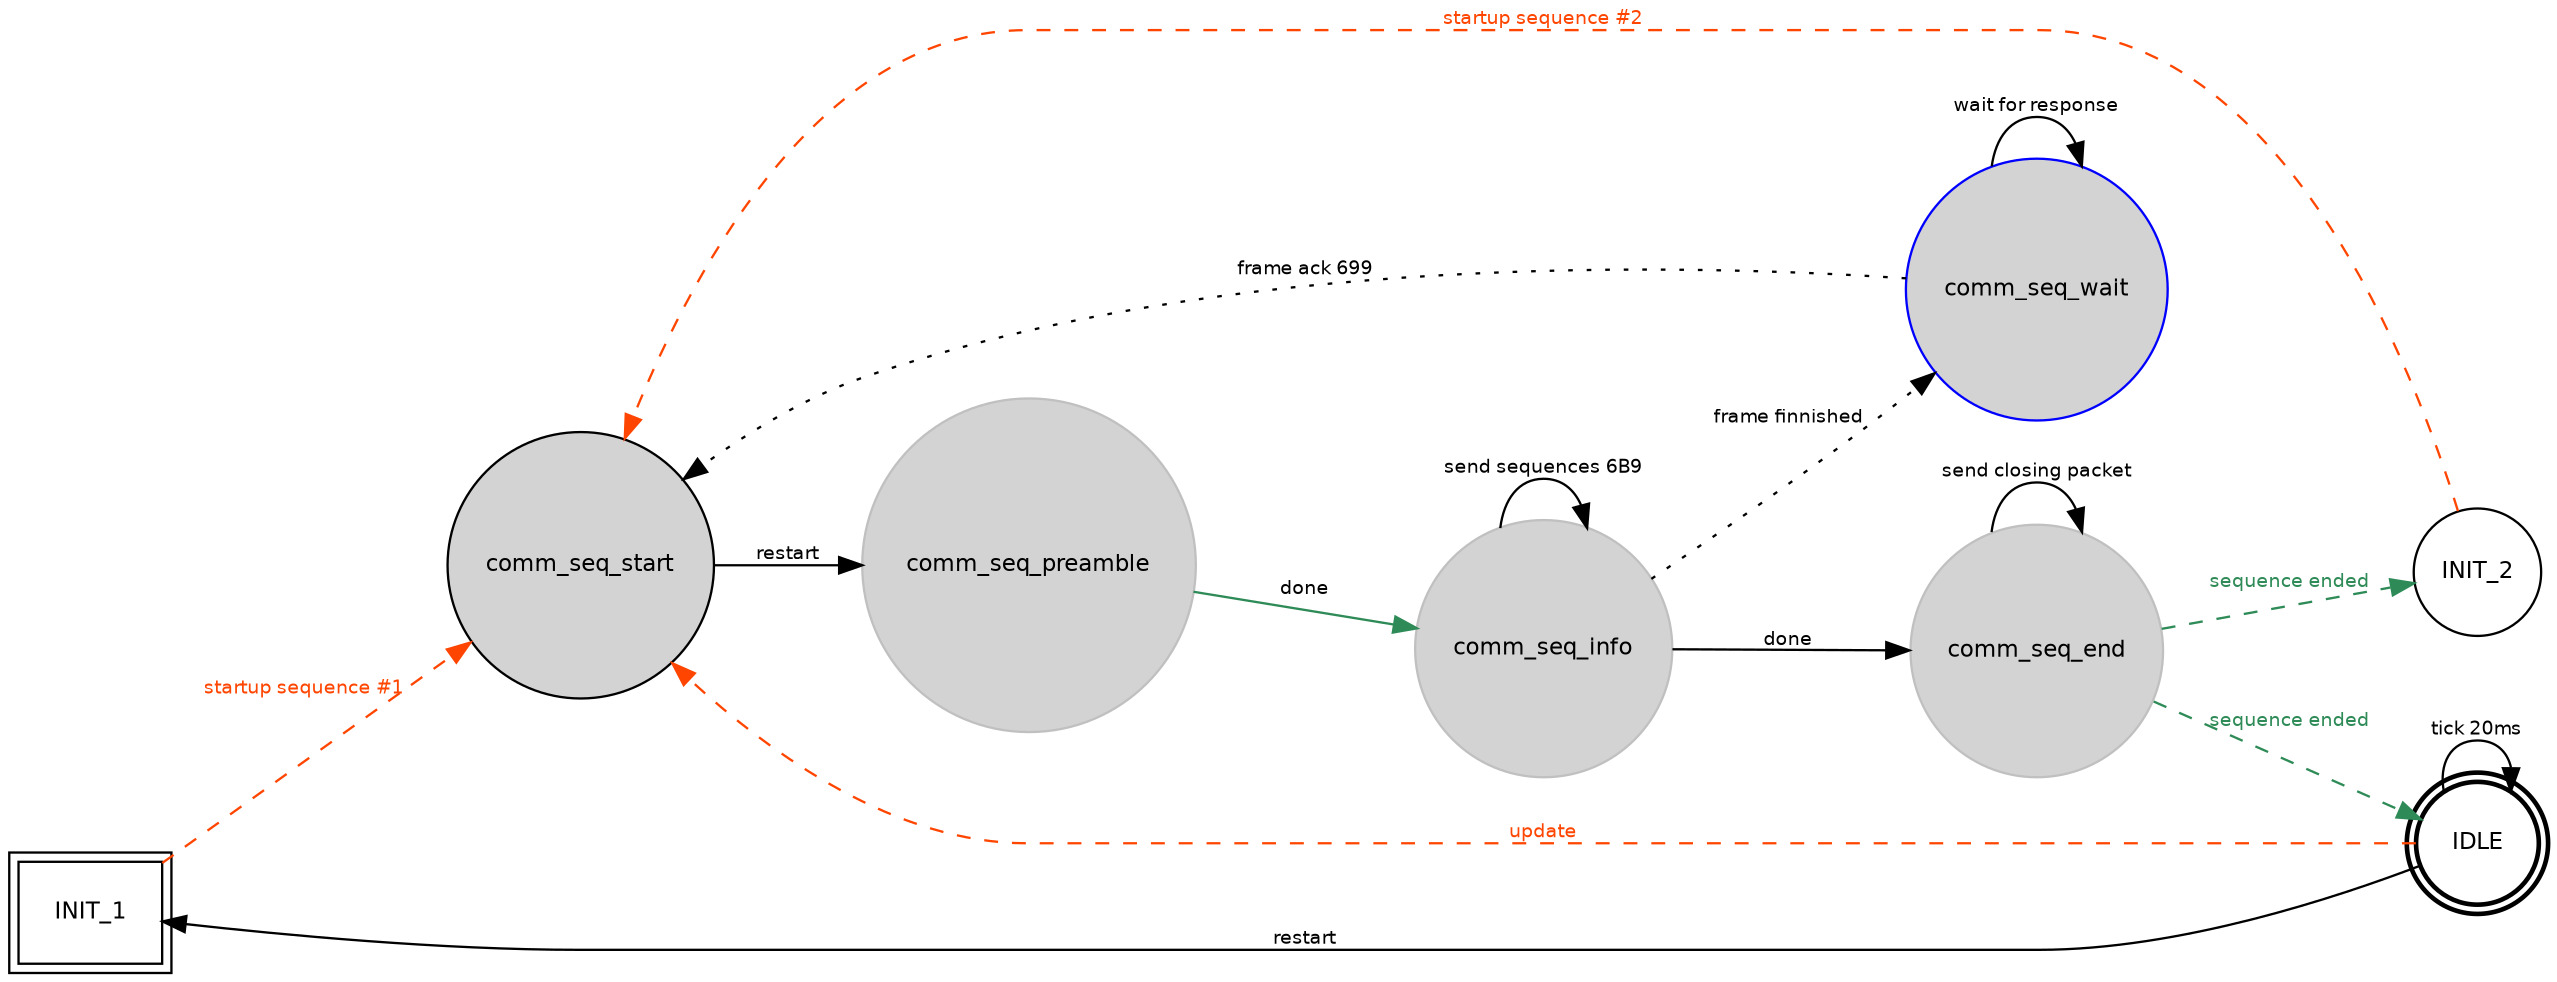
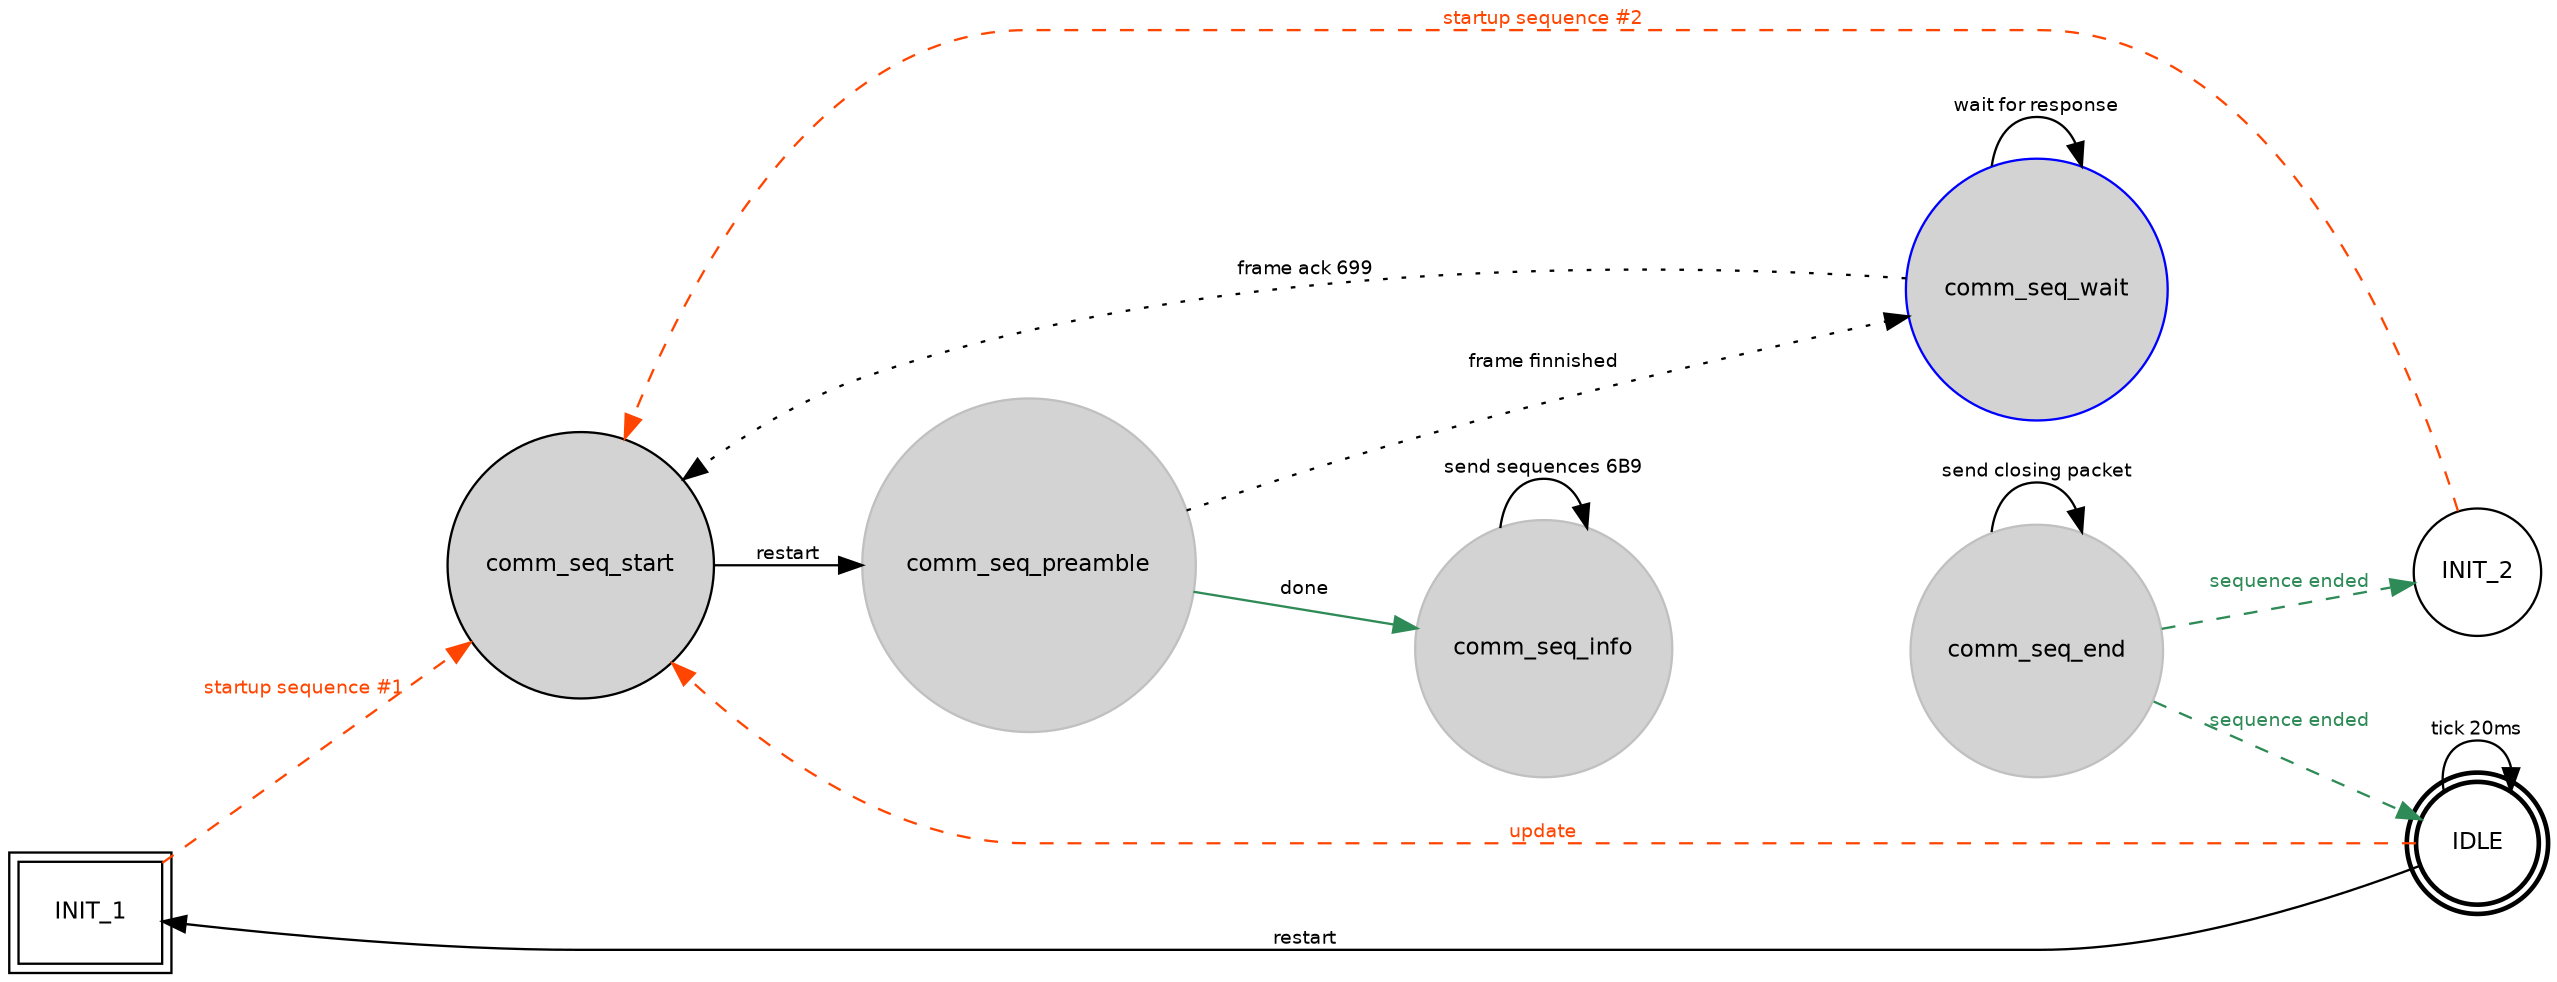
  digraph {
    rankdir=LR
    node [fontname=Helvetica fontsize=10.0 shape=circle fillcolor=lightgrey style=filled]
    edge [fontname=Helvetica fontsize=8.0]
    INIT_1 [peripheries=2 shape=box fillcolor="" style=""]
    comm_seq_start [color=black]
    comm_seq_preamble [color=grey]
    comm_seq_info [color=grey]
    INIT_2 [fillcolor="" style=""]
    IDLE [peripheries=2 style=bold fillcolor=""]
    comm_seq_wait [color=blue]
    comm_seq_end [color=grey]
    INIT_1 -> comm_seq_start [color=orangered fontcolor=orangered label="startup sequence #1" style=dashed]
    comm_seq_start -> comm_seq_preamble [label=restart]
    comm_seq_preamble -> comm_seq_info [color=seagreen label=done]
    comm_seq_info -> comm_seq_info [label="send sequences 6B9"]
-   comm_seq_info -> comm_seq_wait [label="frame finnished" style=dotted]
-   comm_seq_info -> comm_seq_end [label=done]
+   comm_seq_preamble -> comm_seq_wait [label="frame finnished" style=dotted]
    INIT_2 -> comm_seq_start [color=orangered fontcolor=orangered label="startup sequence #2" style=dashed]
    IDLE -> INIT_1 [label=restart]
    IDLE -> comm_seq_start [color=orangered fontcolor=orangered label=update style=dashed]
    IDLE -> IDLE [label="tick 20ms"]
    comm_seq_wait -> comm_seq_start [label="frame ack 699" style=dotted]
    comm_seq_wait -> comm_seq_wait [label="wait for response"]
    comm_seq_end -> INIT_2 [color=seagreen fontcolor=seagreen label="sequence ended" style=dashed]
    comm_seq_end -> IDLE [color=seagreen fontcolor=seagreen label="sequence ended" style=dashed]
    comm_seq_end -> comm_seq_end [label="send closing packet"]
  }
